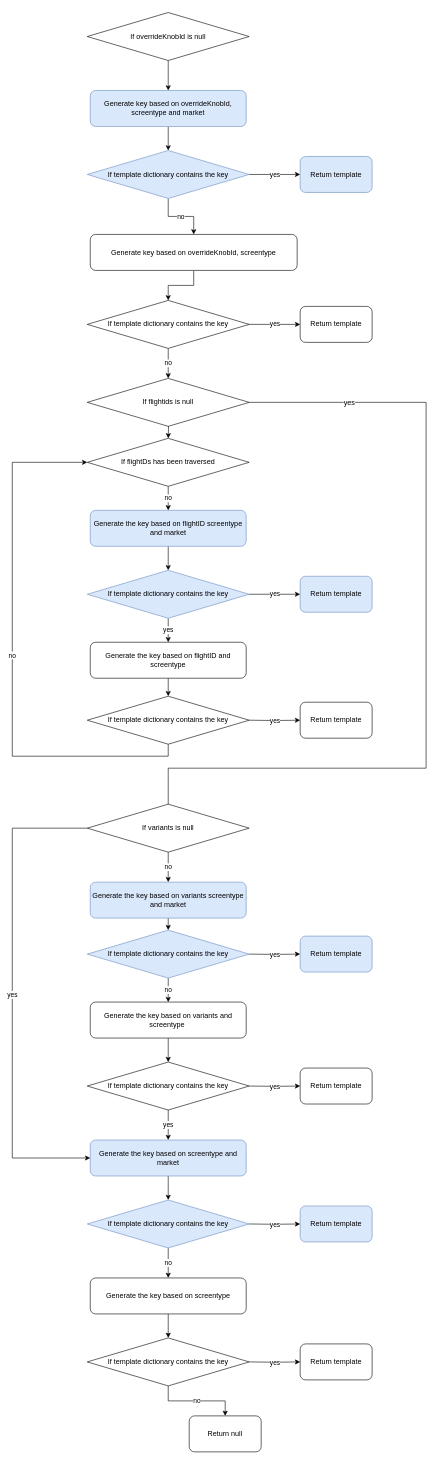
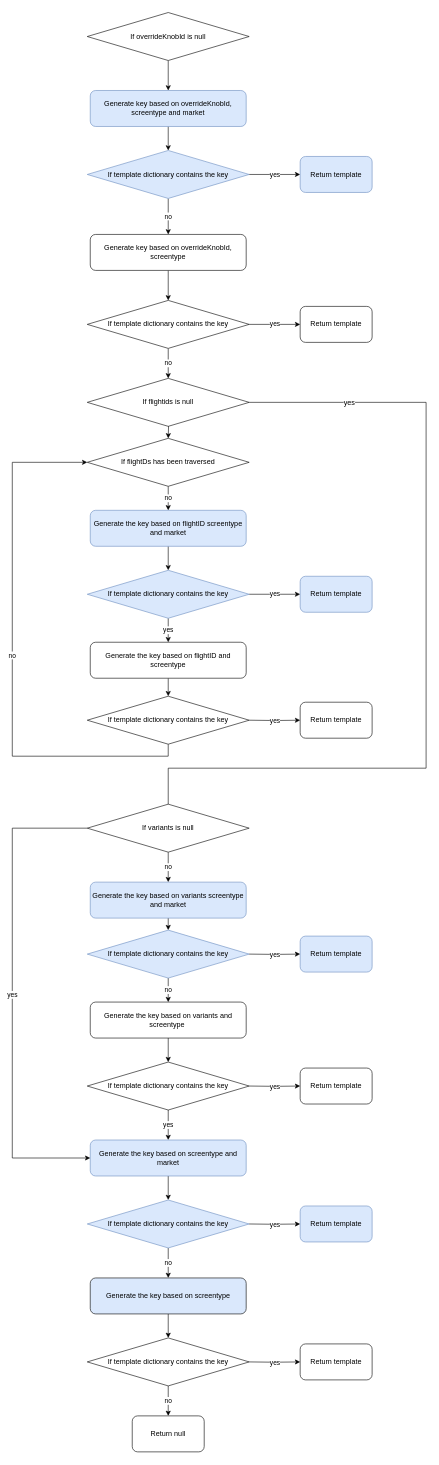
  <mxCell id="0" />
  <mxCell id="1" parent="0" />
  <mxCell id="2" style="edgeStyle=orthogonalEdgeStyle;rounded=0;orthogonalLoop=1;jettySize=auto;html=1;exitX=0.5;exitY=1;exitDx=0;exitDy=0;" edge="1" parent="1" source="3" target="5"><mxGeometry relative="1" as="geometry" /></mxCell>
  <mxCell id="3" value="If overrideKnobId is null" style="rhombus;whiteSpace=wrap;html=1;" vertex="1" parent="1"><mxGeometry x="145" y="20" width="270" height="80" as="geometry" /></mxCell>
  <mxCell id="4" style="edgeStyle=orthogonalEdgeStyle;rounded=0;orthogonalLoop=1;jettySize=auto;html=1;exitX=0.5;exitY=1;exitDx=0;exitDy=0;entryX=0.5;entryY=0;entryDx=0;entryDy=0;" edge="1" parent="1" source="5" target="8"><mxGeometry relative="1" as="geometry" /></mxCell>
  <mxCell id="5" value="Generate key based on overrideKnobId, screentype and market" style="rounded=1;whiteSpace=wrap;html=1;fillColor=#dae8fc;strokeColor=#6c8ebf;fontColor=default;" vertex="1" parent="1"><mxGeometry x="150" y="150" width="260" height="60" as="geometry" /></mxCell>
  <mxCell id="6" value="yes" style="edgeStyle=orthogonalEdgeStyle;rounded=0;orthogonalLoop=1;jettySize=auto;html=1;exitX=1;exitY=0.5;exitDx=0;exitDy=0;" edge="1" parent="1" source="8" target="14"><mxGeometry relative="1" as="geometry" /></mxCell>
  <mxCell id="7" value="no" style="edgeStyle=orthogonalEdgeStyle;rounded=0;orthogonalLoop=1;jettySize=auto;html=1;exitX=0.5;exitY=1;exitDx=0;exitDy=0;entryX=0.5;entryY=0;entryDx=0;entryDy=0;" edge="1" parent="1" source="8" target="10"><mxGeometry relative="1" as="geometry" /></mxCell>
  <mxCell id="8" value="If template dictionary contains the key" style="rhombus;whiteSpace=wrap;html=1;fillColor=#dae8fc;strokeColor=#6c8ebf;fontColor=default;" vertex="1" parent="1"><mxGeometry x="145" y="250" width="270" height="80" as="geometry" /></mxCell>
  <mxCell id="9" style="edgeStyle=orthogonalEdgeStyle;rounded=0;orthogonalLoop=1;jettySize=auto;html=1;exitX=0.5;exitY=1;exitDx=0;exitDy=0;entryX=0.5;entryY=0;entryDx=0;entryDy=0;" edge="1" parent="1" source="10" target="13"><mxGeometry relative="1" as="geometry" /></mxCell>
- <mxCell id="10" value="Generate key based on overrideKnobId, screentype" style="rounded=1;whiteSpace=wrap;html=1;" vertex="1" parent="1"><mxGeometry x="150" y="390" width="345" height="60" as="geometry" /></mxCell>
+ <mxCell id="10" value="Generate key based on overrideKnobId, screentype" style="rounded=1;whiteSpace=wrap;html=1;" vertex="1" parent="1"><mxGeometry x="150" y="390" width="260" height="60" as="geometry" /></mxCell>
  <mxCell id="11" value="yes" style="edgeStyle=orthogonalEdgeStyle;rounded=0;orthogonalLoop=1;jettySize=auto;html=1;exitX=1;exitY=0.5;exitDx=0;exitDy=0;entryX=0;entryY=0.5;entryDx=0;entryDy=0;" edge="1" parent="1" source="13" target="15"><mxGeometry relative="1" as="geometry" /></mxCell>
  <mxCell id="12" value="no" style="edgeStyle=orthogonalEdgeStyle;rounded=0;orthogonalLoop=1;jettySize=auto;html=1;exitX=0.5;exitY=1;exitDx=0;exitDy=0;entryX=0.5;entryY=0;entryDx=0;entryDy=0;" edge="1" parent="1" source="13"><mxGeometry relative="1" as="geometry"><mxPoint x="280" y="630" as="targetPoint" /></mxGeometry></mxCell>
  <mxCell id="13" value="If template dictionary contains the key" style="rhombus;whiteSpace=wrap;html=1;" vertex="1" parent="1"><mxGeometry x="145" y="500" width="270" height="80" as="geometry" /></mxCell>
  <mxCell id="14" value="Return template" style="rounded=1;whiteSpace=wrap;html=1;fillColor=#dae8fc;strokeColor=#6c8ebf;fontColor=default;" vertex="1" parent="1"><mxGeometry x="500" y="260" width="120" height="60" as="geometry" /></mxCell>
  <mxCell id="15" value="Return template" style="rounded=1;whiteSpace=wrap;html=1;" vertex="1" parent="1"><mxGeometry x="500" y="510" width="120" height="60" as="geometry" /></mxCell>
  <mxCell id="16" style="edgeStyle=orthogonalEdgeStyle;rounded=0;orthogonalLoop=1;jettySize=auto;html=1;exitX=0.5;exitY=1;exitDx=0;exitDy=0;" edge="1" parent="1" target="18"><mxGeometry relative="1" as="geometry"><mxPoint x="280" y="690" as="sourcePoint" /></mxGeometry></mxCell>
  <mxCell id="17" value="no" style="edgeStyle=orthogonalEdgeStyle;rounded=0;orthogonalLoop=1;jettySize=auto;html=1;exitX=0.5;exitY=1;exitDx=0;exitDy=0;entryX=0.5;entryY=0;entryDx=0;entryDy=0;" edge="1" parent="1" source="18" target="20"><mxGeometry relative="1" as="geometry" /></mxCell>
  <mxCell id="18" value="If flightDs has been traversed" style="rhombus;whiteSpace=wrap;html=1;fillColor=default;strokeColor=default;fontColor=default;" vertex="1" parent="1"><mxGeometry x="145" y="730" width="270" height="80" as="geometry" /></mxCell>
  <mxCell id="19" style="edgeStyle=orthogonalEdgeStyle;rounded=0;orthogonalLoop=1;jettySize=auto;html=1;exitX=0.5;exitY=1;exitDx=0;exitDy=0;entryX=0.5;entryY=0;entryDx=0;entryDy=0;" edge="1" parent="1" source="20" target="24"><mxGeometry relative="1" as="geometry" /></mxCell>
  <mxCell id="20" value="Generate the key based on flightID screentype and market" style="rounded=1;whiteSpace=wrap;html=1;fillColor=#dae8fc;strokeColor=#6c8ebf;fontColor=default;" vertex="1" parent="1"><mxGeometry x="150" y="850" width="260" height="60" as="geometry" /></mxCell>
  <mxCell id="21" value="yes" style="edgeStyle=orthogonalEdgeStyle;rounded=0;orthogonalLoop=1;jettySize=auto;html=1;exitX=1;exitY=0.5;exitDx=0;exitDy=0;" edge="1" parent="1" source="24" target="25"><mxGeometry relative="1" as="geometry" /></mxCell>
  <mxCell id="22" value="no" style="edgeStyle=orthogonalEdgeStyle;rounded=0;orthogonalLoop=1;jettySize=auto;html=1;entryX=0;entryY=0.5;entryDx=0;entryDy=0;exitX=0.5;exitY=1;exitDx=0;exitDy=0;" edge="1" parent="1" source="28" target="18"><mxGeometry relative="1" as="geometry"><mxPoint x="-10" y="1010" as="sourcePoint" /><Array as="points"><mxPoint x="280" y="1260" /><mxPoint x="20" y="1260" /><mxPoint x="20" y="770" /></Array></mxGeometry></mxCell>
  <mxCell id="23" value="yes" style="edgeStyle=orthogonalEdgeStyle;rounded=0;orthogonalLoop=1;jettySize=auto;html=1;exitX=0.5;exitY=1;exitDx=0;exitDy=0;entryX=0.5;entryY=0;entryDx=0;entryDy=0;" edge="1" parent="1" source="24" target="27"><mxGeometry relative="1" as="geometry" /></mxCell>
  <mxCell id="24" value="If template dictionary contains the key" style="rhombus;whiteSpace=wrap;html=1;fillColor=#dae8fc;strokeColor=#6c8ebf;fontColor=default;" vertex="1" parent="1"><mxGeometry x="145" y="950" width="270" height="80" as="geometry" /></mxCell>
  <mxCell id="25" value="Return template" style="rounded=1;whiteSpace=wrap;html=1;fillColor=#dae8fc;strokeColor=#6c8ebf;fontColor=default;" vertex="1" parent="1"><mxGeometry x="500" y="960" width="120" height="60" as="geometry" /></mxCell>
  <mxCell id="26" style="edgeStyle=orthogonalEdgeStyle;rounded=0;orthogonalLoop=1;jettySize=auto;html=1;exitX=0.5;exitY=1;exitDx=0;exitDy=0;entryX=0.5;entryY=0;entryDx=0;entryDy=0;" edge="1" parent="1" source="27" target="28"><mxGeometry relative="1" as="geometry" /></mxCell>
  <mxCell id="27" value="Generate the key based on flightID and screentype" style="rounded=1;whiteSpace=wrap;html=1;fillColor=default;strokeColor=default;fontColor=default;" vertex="1" parent="1"><mxGeometry x="150" y="1070" width="260" height="60" as="geometry" /></mxCell>
  <mxCell id="28" value="If template dictionary contains the key" style="rhombus;whiteSpace=wrap;html=1;" vertex="1" parent="1"><mxGeometry x="145" y="1160" width="270" height="80" as="geometry" /></mxCell>
  <mxCell id="29" value="yes" style="edgeStyle=orthogonalEdgeStyle;rounded=0;orthogonalLoop=1;jettySize=auto;html=1;exitX=1;exitY=0.5;exitDx=0;exitDy=0;" edge="1" parent="1" target="30"><mxGeometry relative="1" as="geometry"><mxPoint x="415" y="1200" as="sourcePoint" /></mxGeometry></mxCell>
  <mxCell id="30" value="Return template" style="rounded=1;whiteSpace=wrap;html=1;" vertex="1" parent="1"><mxGeometry x="500" y="1170" width="120" height="60" as="geometry" /></mxCell>
  <mxCell id="31" value="no" style="edgeStyle=orthogonalEdgeStyle;rounded=0;orthogonalLoop=1;jettySize=auto;html=1;exitX=0.5;exitY=1;exitDx=0;exitDy=0;entryX=0.5;entryY=0;entryDx=0;entryDy=0;" edge="1" parent="1" source="33" target="35"><mxGeometry relative="1" as="geometry" /></mxCell>
  <mxCell id="32" value="yes" style="edgeStyle=orthogonalEdgeStyle;rounded=0;orthogonalLoop=1;jettySize=auto;html=1;exitX=0;exitY=0.5;exitDx=0;exitDy=0;entryX=0;entryY=0.5;entryDx=0;entryDy=0;" edge="1" parent="1" source="33" target="47"><mxGeometry relative="1" as="geometry"><Array as="points"><mxPoint x="20" y="1380" /><mxPoint x="20" y="1930" /></Array></mxGeometry></mxCell>
  <mxCell id="33" value="If variants is null" style="rhombus;whiteSpace=wrap;html=1;" vertex="1" parent="1"><mxGeometry x="145" y="1340" width="270" height="80" as="geometry" /></mxCell>
  <mxCell id="34" style="edgeStyle=orthogonalEdgeStyle;rounded=0;orthogonalLoop=1;jettySize=auto;html=1;exitX=0.5;exitY=1;exitDx=0;exitDy=0;entryX=0.5;entryY=0;entryDx=0;entryDy=0;" edge="1" parent="1" source="35" target="37"><mxGeometry relative="1" as="geometry" /></mxCell>
  <mxCell id="35" value="Generate the key based on variants screentype and market" style="rounded=1;whiteSpace=wrap;html=1;fillColor=#dae8fc;strokeColor=#6c8ebf;fontColor=default;" vertex="1" parent="1"><mxGeometry x="150" y="1470" width="260" height="60" as="geometry" /></mxCell>
  <mxCell id="36" value="no" style="edgeStyle=orthogonalEdgeStyle;rounded=0;orthogonalLoop=1;jettySize=auto;html=1;exitX=0.5;exitY=1;exitDx=0;exitDy=0;" edge="1" parent="1" source="37" target="41"><mxGeometry relative="1" as="geometry" /></mxCell>
  <mxCell id="37" value="If template dictionary contains the key" style="rhombus;whiteSpace=wrap;html=1;fillColor=#dae8fc;strokeColor=#6c8ebf;fontColor=default;" vertex="1" parent="1"><mxGeometry x="145" y="1550" width="270" height="80" as="geometry" /></mxCell>
  <mxCell id="38" value="yes" style="edgeStyle=orthogonalEdgeStyle;rounded=0;orthogonalLoop=1;jettySize=auto;html=1;exitX=1;exitY=0.5;exitDx=0;exitDy=0;" edge="1" parent="1" target="39"><mxGeometry relative="1" as="geometry"><mxPoint x="415" y="1590" as="sourcePoint" /></mxGeometry></mxCell>
  <mxCell id="39" value="Return template" style="rounded=1;whiteSpace=wrap;html=1;fillColor=#dae8fc;strokeColor=#6c8ebf;fontColor=default;" vertex="1" parent="1"><mxGeometry x="500" y="1560" width="120" height="60" as="geometry" /></mxCell>
  <mxCell id="40" style="edgeStyle=orthogonalEdgeStyle;rounded=0;orthogonalLoop=1;jettySize=auto;html=1;exitX=0.5;exitY=1;exitDx=0;exitDy=0;entryX=0.5;entryY=0;entryDx=0;entryDy=0;" edge="1" parent="1" source="41" target="43"><mxGeometry relative="1" as="geometry" /></mxCell>
  <mxCell id="41" value="Generate the key based on variants and screentype&amp;nbsp;" style="rounded=1;whiteSpace=wrap;html=1;" vertex="1" parent="1"><mxGeometry x="150" y="1670" width="260" height="60" as="geometry" /></mxCell>
  <mxCell id="42" value="yes" style="edgeStyle=orthogonalEdgeStyle;rounded=0;orthogonalLoop=1;jettySize=auto;html=1;exitX=0.5;exitY=1;exitDx=0;exitDy=0;entryX=0.5;entryY=0;entryDx=0;entryDy=0;" edge="1" parent="1" source="43" target="47"><mxGeometry relative="1" as="geometry" /></mxCell>
  <mxCell id="43" value="If template dictionary contains the key" style="rhombus;whiteSpace=wrap;html=1;" vertex="1" parent="1"><mxGeometry x="145" y="1770" width="270" height="80" as="geometry" /></mxCell>
  <mxCell id="44" value="yes" style="edgeStyle=orthogonalEdgeStyle;rounded=0;orthogonalLoop=1;jettySize=auto;html=1;exitX=1;exitY=0.5;exitDx=0;exitDy=0;" edge="1" parent="1" target="45"><mxGeometry relative="1" as="geometry"><mxPoint x="415" y="1810" as="sourcePoint" /></mxGeometry></mxCell>
  <mxCell id="45" value="Return template" style="rounded=1;whiteSpace=wrap;html=1;" vertex="1" parent="1"><mxGeometry x="500" y="1780" width="120" height="60" as="geometry" /></mxCell>
  <mxCell id="46" style="edgeStyle=orthogonalEdgeStyle;rounded=0;orthogonalLoop=1;jettySize=auto;html=1;exitX=0.5;exitY=1;exitDx=0;exitDy=0;entryX=0.5;entryY=0;entryDx=0;entryDy=0;" edge="1" parent="1" source="47" target="49"><mxGeometry relative="1" as="geometry" /></mxCell>
  <mxCell id="47" value="Generate the key based on screentype and market" style="rounded=1;whiteSpace=wrap;html=1;fillColor=#dae8fc;strokeColor=#6c8ebf;fontColor=default;" vertex="1" parent="1"><mxGeometry x="150" y="1900" width="260" height="60" as="geometry" /></mxCell>
  <mxCell id="48" value="no" style="edgeStyle=orthogonalEdgeStyle;rounded=0;orthogonalLoop=1;jettySize=auto;html=1;exitX=0.5;exitY=1;exitDx=0;exitDy=0;" edge="1" parent="1" source="49" target="53"><mxGeometry relative="1" as="geometry" /></mxCell>
  <mxCell id="49" value="If template dictionary contains the key" style="rhombus;whiteSpace=wrap;html=1;fillColor=#dae8fc;strokeColor=#6c8ebf;fontColor=default;" vertex="1" parent="1"><mxGeometry x="145" y="2000" width="270" height="80" as="geometry" /></mxCell>
  <mxCell id="50" value="yes" style="edgeStyle=orthogonalEdgeStyle;rounded=0;orthogonalLoop=1;jettySize=auto;html=1;exitX=1;exitY=0.5;exitDx=0;exitDy=0;" edge="1" parent="1" target="51"><mxGeometry relative="1" as="geometry"><mxPoint x="415" y="2040" as="sourcePoint" /></mxGeometry></mxCell>
  <mxCell id="51" value="Return template" style="rounded=1;whiteSpace=wrap;html=1;fillColor=#dae8fc;strokeColor=#6c8ebf;fontColor=default;" vertex="1" parent="1"><mxGeometry x="500" y="2010" width="120" height="60" as="geometry" /></mxCell>
  <mxCell id="52" style="edgeStyle=orthogonalEdgeStyle;rounded=0;orthogonalLoop=1;jettySize=auto;html=1;exitX=0.5;exitY=1;exitDx=0;exitDy=0;entryX=0.5;entryY=0;entryDx=0;entryDy=0;" edge="1" parent="1" source="53" target="55"><mxGeometry relative="1" as="geometry" /></mxCell>
- <mxCell id="53" value="Generate the key based on screentype" style="rounded=1;whiteSpace=wrap;html=1;" vertex="1" parent="1"><mxGeometry x="150" y="2130" width="260" height="60" as="geometry" /></mxCell>
+ <mxCell id="53" value="Generate the key based on screentype" style="rounded=1;whiteSpace=wrap;html=1;fillColor=#dae8fc;" vertex="1" parent="1"><mxGeometry x="150" y="2130" width="260" height="60" as="geometry" /></mxCell>
  <mxCell id="54" value="no" style="edgeStyle=orthogonalEdgeStyle;rounded=0;orthogonalLoop=1;jettySize=auto;html=1;exitX=0.5;exitY=1;exitDx=0;exitDy=0;" edge="1" parent="1" source="55" target="58"><mxGeometry relative="1" as="geometry" /></mxCell>
  <mxCell id="55" value="If template dictionary contains the key" style="rhombus;whiteSpace=wrap;html=1;" vertex="1" parent="1"><mxGeometry x="145" y="2230" width="270" height="80" as="geometry" /></mxCell>
  <mxCell id="56" value="yes" style="edgeStyle=orthogonalEdgeStyle;rounded=0;orthogonalLoop=1;jettySize=auto;html=1;exitX=1;exitY=0.5;exitDx=0;exitDy=0;" edge="1" parent="1" target="57"><mxGeometry relative="1" as="geometry"><mxPoint x="415" y="2270" as="sourcePoint" /></mxGeometry></mxCell>
  <mxCell id="57" value="Return template" style="rounded=1;whiteSpace=wrap;html=1;" vertex="1" parent="1"><mxGeometry x="500" y="2240" width="120" height="60" as="geometry" /></mxCell>
- <mxCell id="58" value="Return null" style="rounded=1;whiteSpace=wrap;html=1;" vertex="1" parent="1"><mxGeometry x="315" y="2360" width="120" height="60" as="geometry" /></mxCell>
+ <mxCell id="58" value="Return null" style="rounded=1;whiteSpace=wrap;html=1;" vertex="1" parent="1"><mxGeometry x="220" y="2360" width="120" height="60" as="geometry" /></mxCell>
  <mxCell id="59" style="edgeStyle=orthogonalEdgeStyle;rounded=0;orthogonalLoop=1;jettySize=auto;html=1;exitX=1;exitY=0.5;exitDx=0;exitDy=0;labelBackgroundColor=default;fontSize=12;fontColor=default;strokeColor=default;fillColor=default;entryX=0.5;entryY=0;entryDx=0;entryDy=0;entryPerimeter=0;endArrow=none;" edge="1" parent="1" source="61" target="33"><mxGeometry relative="1" as="geometry"><mxPoint x="280" y="1331.333" as="targetPoint" /><Array as="points"><mxPoint x="710" y="670" /><mxPoint x="710" y="1280" /><mxPoint x="280" y="1280" /></Array></mxGeometry></mxCell>
  <mxCell id="60" value="yes" style="edgeLabel;html=1;align=center;verticalAlign=middle;resizable=0;points=[];fontSize=12;fontColor=default;" vertex="1" connectable="0" parent="59"><mxGeometry x="-0.762" relative="1" as="geometry"><mxPoint as="offset" /></mxGeometry></mxCell>
  <mxCell id="61" value="If flightids is null" style="rhombus;whiteSpace=wrap;html=1;fillColor=default;strokeColor=default;fontColor=default;" vertex="1" parent="1"><mxGeometry x="145" y="630" width="270" height="80" as="geometry" /></mxCell>
